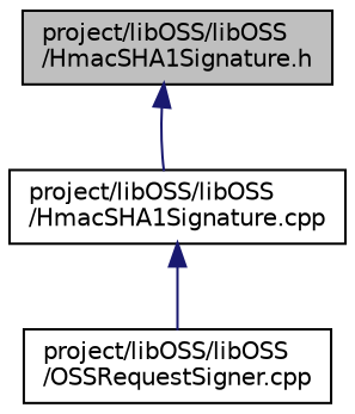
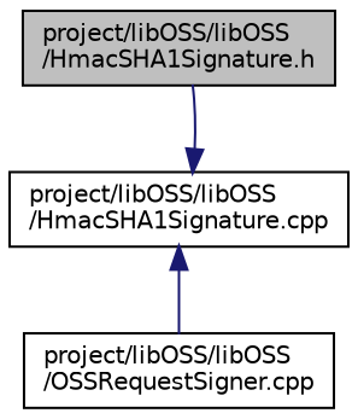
  digraph {
    node [color=black fillcolor=white fontname=Helvetica fontsize=10 shape=record style=filled]
    edge [color=midnightblue dir=back fontname=Helvetica fontsize=10 labelfontname=Helvetica labelfontsize=10 style=solid]
    n1 [fillcolor=grey75 fontcolor=black height=0.2 label="project/libOSS/libOSS\l/HmacSHA1Signature.h" width=0.4]
    n2 [height=0.2 label="project/libOSS/libOSS\l/HmacSHA1Signature.cpp" width=0.4]
    n3 [height=0.2 label="project/libOSS/libOSS\l/OSSRequestSigner.cpp" width=0.4]
-   n1 -> n2
+   n2 -> n1
    n2 -> n3
  }
